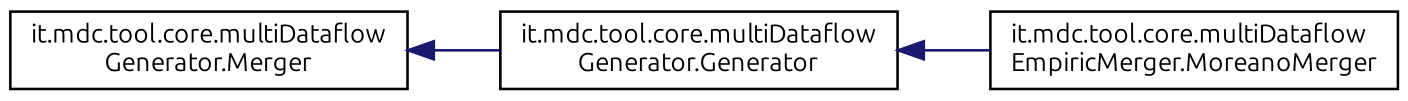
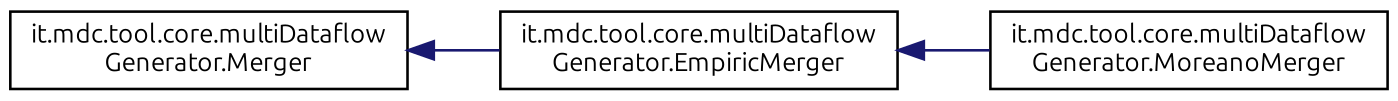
  digraph {
    fontname=Ubuntu
    rankdir=LR
    node [color=black fillcolor=white fontname=Ubuntu fontsize=10 shape=record style=filled]
    edge [color=midnightblue dir=back fontname=Ubuntu fontsize=10 labelfontname=Helvetica labelfontsize=10 style=solid]
    n1 [height=0.2 label="it.mdc.tool.core.multiDataflow\lGenerator.Merger" width=0.4]
-   n2 [height=0.2 label="it.mdc.tool.core.multiDataflow\lGenerator.Generator" width=0.4]
-   n3 [height=0.2 label="it.mdc.tool.core.multiDataflow\lEmpiricMerger.MoreanoMerger" width=0.4]
+   n2 [height=0.2 label="it.mdc.tool.core.multiDataflow\lGenerator.EmpiricMerger" width=0.4]
+   n3 [height=0.2 label="it.mdc.tool.core.multiDataflow\lGenerator.MoreanoMerger" width=0.4]
    n1 -> n2
    n2 -> n3
  }
